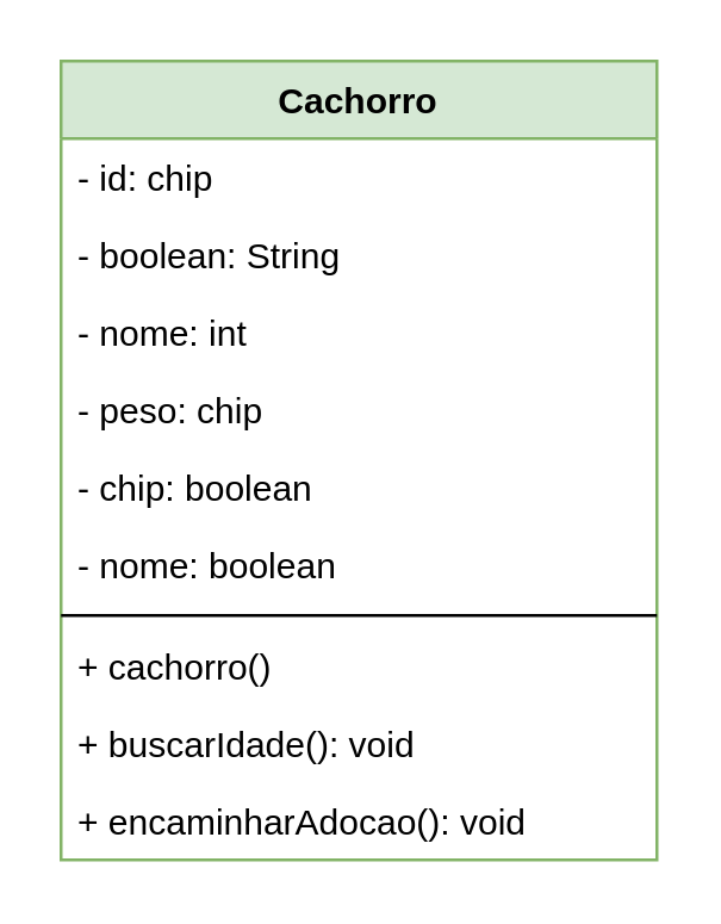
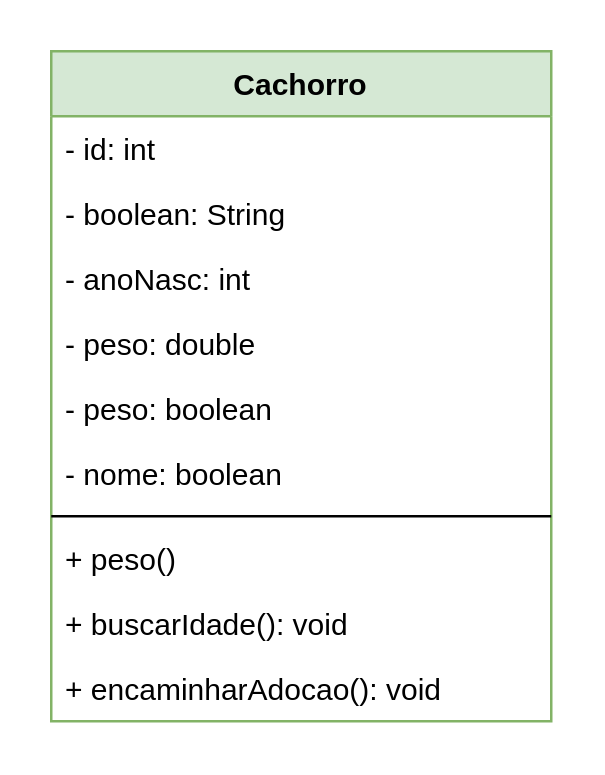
  <mxCell id="0" />
  <mxCell id="1" parent="0" />
  <mxCell id="2" value="Cachorro" style="swimlane;fontStyle=1;align=center;verticalAlign=top;childLayout=stackLayout;horizontal=1;startSize=26;horizontalStack=0;resizeParent=1;resizeParentMax=0;resizeLast=0;collapsible=1;marginBottom=0;fillColor=#d5e8d4;strokeColor=#82b366;" vertex="1" parent="1"><mxGeometry x="20" y="20" width="200" height="268" as="geometry" /></mxCell>
- <mxCell id="3" value="- id: chip" style="text;strokeColor=none;fillColor=none;align=left;verticalAlign=top;spacingLeft=4;spacingRight=4;overflow=hidden;rotatable=0;points=[[0,0.5],[1,0.5]];portConstraint=eastwest;" vertex="1" parent="2"><mxGeometry y="26" width="200" height="26" as="geometry" /></mxCell>
+ <mxCell id="3" value="- id: int" style="text;strokeColor=none;fillColor=none;align=left;verticalAlign=top;spacingLeft=4;spacingRight=4;overflow=hidden;rotatable=0;points=[[0,0.5],[1,0.5]];portConstraint=eastwest;" vertex="1" parent="2"><mxGeometry y="26" width="200" height="26" as="geometry" /></mxCell>
  <mxCell id="4" value="- boolean: String" style="text;strokeColor=none;fillColor=none;align=left;verticalAlign=top;spacingLeft=4;spacingRight=4;overflow=hidden;rotatable=0;points=[[0,0.5],[1,0.5]];portConstraint=eastwest;" vertex="1" parent="2"><mxGeometry y="52" width="200" height="26" as="geometry" /></mxCell>
- <mxCell id="5" value="- nome: int" style="text;strokeColor=none;fillColor=none;align=left;verticalAlign=top;spacingLeft=4;spacingRight=4;overflow=hidden;rotatable=0;points=[[0,0.5],[1,0.5]];portConstraint=eastwest;" vertex="1" parent="2"><mxGeometry y="78" width="200" height="26" as="geometry" /></mxCell>
- <mxCell id="6" value="- peso: chip" style="text;strokeColor=none;fillColor=none;align=left;verticalAlign=top;spacingLeft=4;spacingRight=4;overflow=hidden;rotatable=0;points=[[0,0.5],[1,0.5]];portConstraint=eastwest;" vertex="1" parent="2"><mxGeometry y="104" width="200" height="26" as="geometry" /></mxCell>
- <mxCell id="7" value="- chip: boolean" style="text;strokeColor=none;fillColor=none;align=left;verticalAlign=top;spacingLeft=4;spacingRight=4;overflow=hidden;rotatable=0;points=[[0,0.5],[1,0.5]];portConstraint=eastwest;" vertex="1" parent="2"><mxGeometry y="130" width="200" height="26" as="geometry" /></mxCell>
+ <mxCell id="5" value="- anoNasc: int" style="text;strokeColor=none;fillColor=none;align=left;verticalAlign=top;spacingLeft=4;spacingRight=4;overflow=hidden;rotatable=0;points=[[0,0.5],[1,0.5]];portConstraint=eastwest;" vertex="1" parent="2"><mxGeometry y="78" width="200" height="26" as="geometry" /></mxCell>
+ <mxCell id="6" value="- peso: double" style="text;strokeColor=none;fillColor=none;align=left;verticalAlign=top;spacingLeft=4;spacingRight=4;overflow=hidden;rotatable=0;points=[[0,0.5],[1,0.5]];portConstraint=eastwest;" vertex="1" parent="2"><mxGeometry y="104" width="200" height="26" as="geometry" /></mxCell>
+ <mxCell id="7" value="- peso: boolean" style="text;strokeColor=none;fillColor=none;align=left;verticalAlign=top;spacingLeft=4;spacingRight=4;overflow=hidden;rotatable=0;points=[[0,0.5],[1,0.5]];portConstraint=eastwest;" vertex="1" parent="2"><mxGeometry y="130" width="200" height="26" as="geometry" /></mxCell>
  <mxCell id="8" value="- nome: boolean" style="text;strokeColor=none;fillColor=none;align=left;verticalAlign=top;spacingLeft=4;spacingRight=4;overflow=hidden;rotatable=0;points=[[0,0.5],[1,0.5]];portConstraint=eastwest;" vertex="1" parent="2"><mxGeometry y="156" width="200" height="26" as="geometry" /></mxCell>
  <mxCell id="9" value="" style="line;strokeWidth=1;fillColor=none;align=left;verticalAlign=middle;spacingTop=-1;spacingLeft=3;spacingRight=3;rotatable=0;labelPosition=right;points=[];portConstraint=eastwest;" vertex="1" parent="2"><mxGeometry y="182" width="200" height="8" as="geometry" /></mxCell>
- <mxCell id="10" value="+ cachorro()" style="text;strokeColor=none;fillColor=none;align=left;verticalAlign=top;spacingLeft=4;spacingRight=4;overflow=hidden;rotatable=0;points=[[0,0.5],[1,0.5]];portConstraint=eastwest;" vertex="1" parent="2"><mxGeometry y="190" width="200" height="26" as="geometry" /></mxCell>
+ <mxCell id="10" value="+ peso()" style="text;strokeColor=none;fillColor=none;align=left;verticalAlign=top;spacingLeft=4;spacingRight=4;overflow=hidden;rotatable=0;points=[[0,0.5],[1,0.5]];portConstraint=eastwest;" vertex="1" parent="2"><mxGeometry y="190" width="200" height="26" as="geometry" /></mxCell>
  <mxCell id="11" value="+ buscarIdade(): void" style="text;strokeColor=none;fillColor=none;align=left;verticalAlign=top;spacingLeft=4;spacingRight=4;overflow=hidden;rotatable=0;points=[[0,0.5],[1,0.5]];portConstraint=eastwest;" vertex="1" parent="2"><mxGeometry y="216" width="200" height="26" as="geometry" /></mxCell>
  <mxCell id="12" value="+ encaminharAdocao(): void" style="text;strokeColor=none;fillColor=none;align=left;verticalAlign=top;spacingLeft=4;spacingRight=4;overflow=hidden;rotatable=0;points=[[0,0.5],[1,0.5]];portConstraint=eastwest;" vertex="1" parent="2"><mxGeometry y="242" width="200" height="26" as="geometry" /></mxCell>
